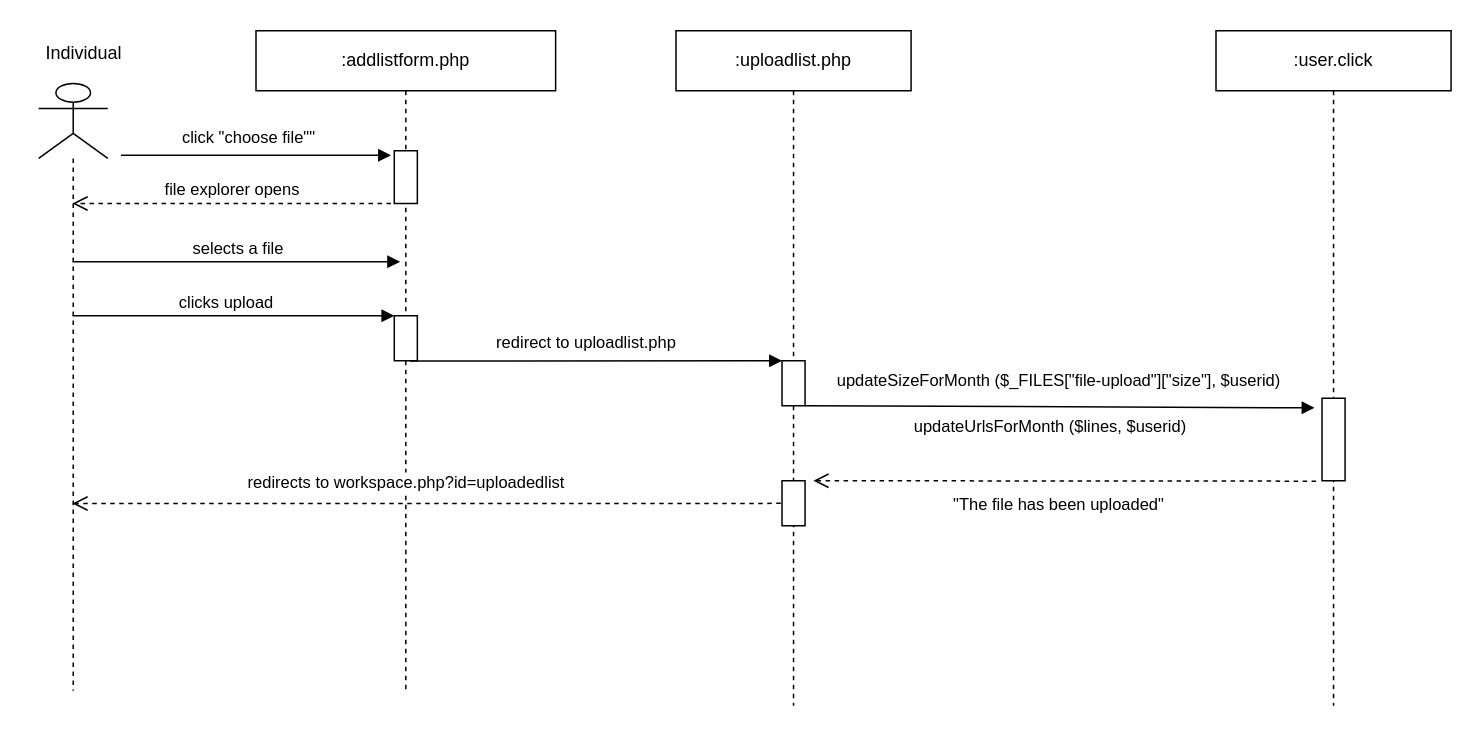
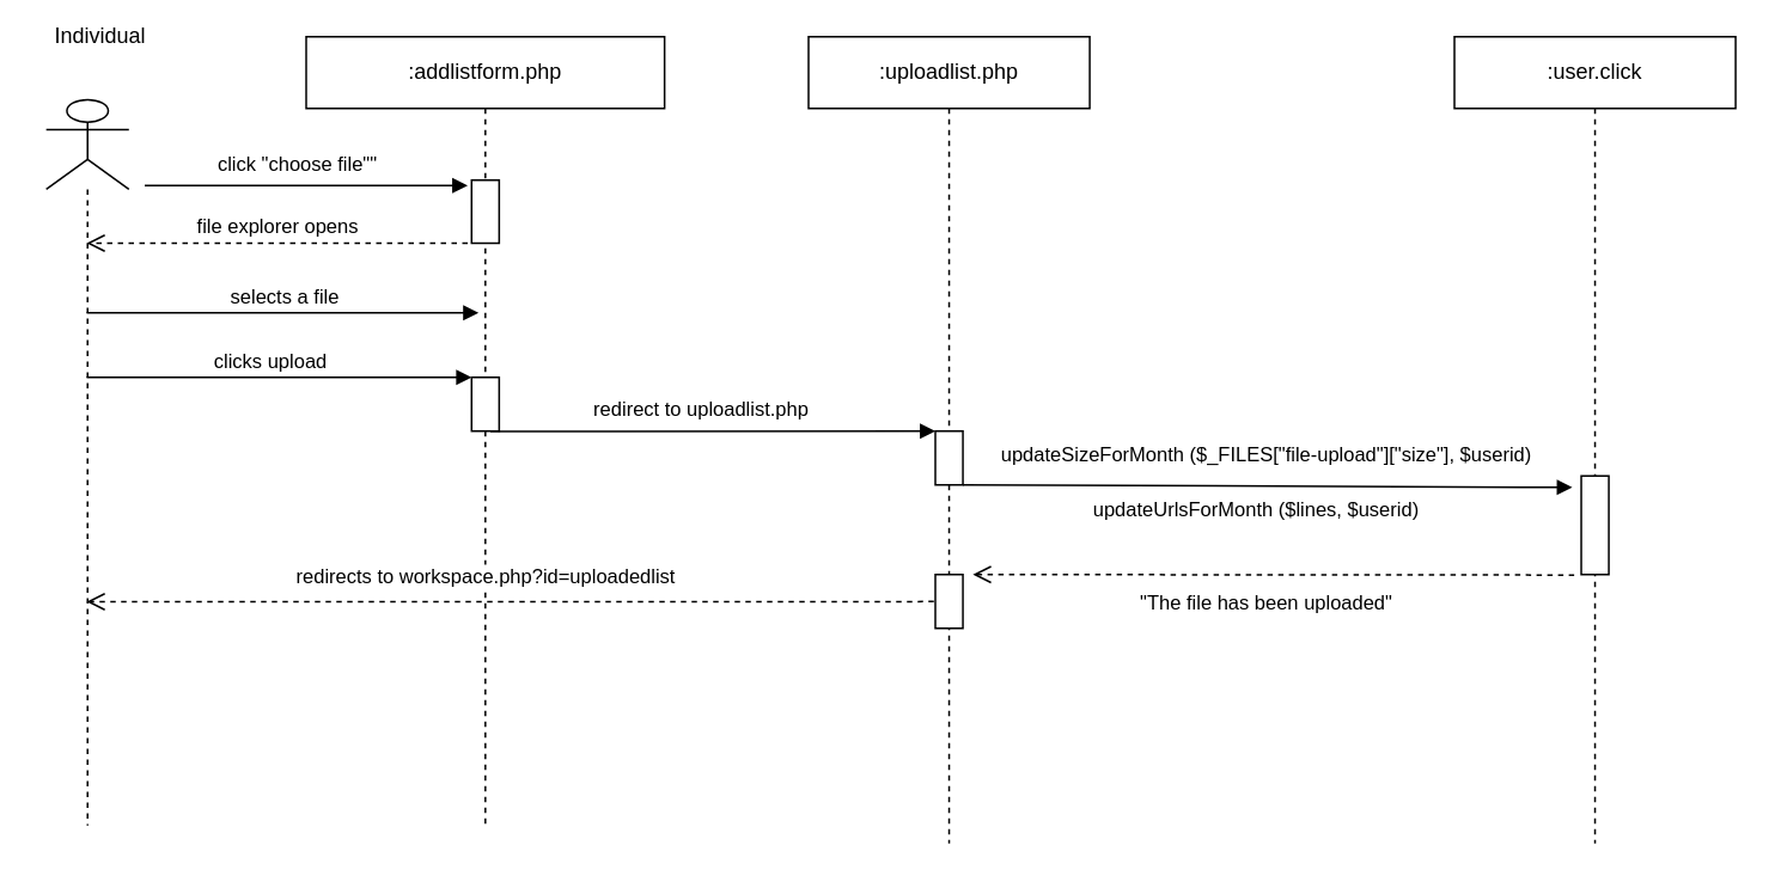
  <mxCell id="0" />
  <mxCell id="1" parent="0" />
  <mxCell id="2" value=":user.click" style="shape=umlLifeline;perimeter=lifelinePerimeter;whiteSpace=wrap;html=1;container=0;collapsible=0;recursiveResize=0;outlineConnect=0;" parent="1" vertex="1"><mxGeometry x="810" y="20" width="156.72" height="450" as="geometry" /></mxCell>
  <mxCell id="3" value="click &quot;choose file&quot;&quot;" style="html=1;verticalAlign=bottom;endArrow=block;rounded=0;elbow=vertical;" parent="1" edge="1"><mxGeometry x="-0.059" y="3" width="80" relative="1" as="geometry"><mxPoint x="80" y="103" as="sourcePoint" /><mxPoint x="260" y="103" as="targetPoint" /><mxPoint as="offset" /></mxGeometry></mxCell>
  <mxCell id="4" value="" style="shape=umlLifeline;participant=umlActor;perimeter=lifelinePerimeter;whiteSpace=wrap;html=1;container=0;collapsible=0;recursiveResize=0;verticalAlign=top;spacingTop=36;outlineConnect=0;fontFamily=Helvetica;fontSize=12;fontColor=default;align=center;strokeColor=default;fillColor=default;size=50;" parent="1" vertex="1"><mxGeometry x="25.1" y="55.14" width="46.09" height="404.86" as="geometry" /></mxCell>
- <mxCell id="5" value="Individual" style="text;html=1;align=center;verticalAlign=middle;resizable=1;points=[];autosize=1;strokeColor=none;fillColor=none;container=0;movable=1;rotatable=1;deletable=1;editable=1;connectable=1;locked=0;" parent="1" vertex="1"><mxGeometry x="20.1" y="20" width="70" height="30" as="geometry" /></mxCell>
+ <mxCell id="5" value="Individual" style="text;html=1;align=center;verticalAlign=middle;resizable=1;points=[];autosize=1;strokeColor=none;fillColor=none;container=0;movable=1;rotatable=1;deletable=1;editable=1;connectable=1;locked=0;" parent="1" vertex="1"><mxGeometry x="20.1" y="5" width="70" height="30" as="geometry" /></mxCell>
  <mxCell id="6" value=":addlistform.php" style="shape=umlLifeline;perimeter=lifelinePerimeter;whiteSpace=wrap;html=1;container=0;collapsible=0;recursiveResize=0;outlineConnect=0;" parent="1" vertex="1"><mxGeometry x="170" y="20" width="199.75" height="440" as="geometry" /></mxCell>
  <mxCell id="7" value="" style="html=1;points=[];perimeter=orthogonalPerimeter;container=0;" parent="1" vertex="1"><mxGeometry x="262.19" y="210" width="15.37" height="30" as="geometry" /></mxCell>
  <mxCell id="8" value="redirects to&amp;nbsp;workspace.php?id=uploadedlist" style="html=1;verticalAlign=bottom;endArrow=open;dashed=1;endSize=8;rounded=0;elbow=vertical;" parent="1" target="4" edge="1"><mxGeometry x="0.058" y="-5" relative="1" as="geometry"><mxPoint x="519.832" y="335" as="sourcePoint" /><mxPoint x="277.563" y="335.28" as="targetPoint" /><mxPoint as="offset" /><Array as="points"><mxPoint x="499.857" y="335.189" /></Array></mxGeometry></mxCell>
  <mxCell id="9" value="" style="html=1;points=[];perimeter=orthogonalPerimeter;container=0;" parent="1" vertex="1"><mxGeometry x="262.19" y="100" width="15.37" height="35.17" as="geometry" /></mxCell>
  <mxCell id="10" value="updateSizeForMonth ($_FILES[&quot;file-upload&quot;][&quot;size&quot;],&amp;nbsp;$userid)" style="html=1;verticalAlign=bottom;endArrow=block;rounded=0;entryX=-0.327;entryY=0.116;entryDx=0;entryDy=0;entryPerimeter=0;" parent="1" target="15" edge="1"><mxGeometry x="-0.002" y="9" width="80" relative="1" as="geometry"><mxPoint x="536.04" y="270" as="sourcePoint" /><mxPoint x="790" y="270" as="targetPoint" /><mxPoint as="offset" /></mxGeometry></mxCell>
  <mxCell id="11" value=":uploadlist.php" style="shape=umlLifeline;perimeter=lifelinePerimeter;whiteSpace=wrap;html=1;container=0;collapsible=0;recursiveResize=0;outlineConnect=0;" parent="1" vertex="1"><mxGeometry x="450" y="20" width="156.72" height="450" as="geometry" /></mxCell>
  <mxCell id="12" value="" style="html=1;points=[];perimeter=orthogonalPerimeter;container=0;" parent="1" vertex="1"><mxGeometry x="520.67" y="240" width="15.37" height="30" as="geometry" /></mxCell>
  <mxCell id="13" value="selects a file" style="html=1;verticalAlign=bottom;endArrow=block;rounded=0;elbow=vertical;entryX=0.481;entryY=0.35;entryDx=0;entryDy=0;entryPerimeter=0;" parent="1" source="4" target="6" edge="1"><mxGeometry x="0.011" width="80" relative="1" as="geometry"><mxPoint x="62.19" y="170" as="sourcePoint" /><mxPoint x="262.19" y="170" as="targetPoint" /><mxPoint as="offset" /></mxGeometry></mxCell>
  <mxCell id="14" value="" style="html=1;points=[];perimeter=orthogonalPerimeter;container=0;" parent="1" vertex="1"><mxGeometry x="520.67" y="320" width="15.37" height="30" as="geometry" /></mxCell>
  <mxCell id="15" value="" style="html=1;points=[];perimeter=orthogonalPerimeter;container=0;" parent="1" vertex="1"><mxGeometry x="880.68" y="265" width="15.37" height="55" as="geometry" /></mxCell>
  <mxCell id="16" value="&quot;The file has been uploaded&quot;" style="html=1;verticalAlign=bottom;endArrow=open;dashed=1;endSize=8;rounded=0;elbow=vertical;exitX=-0.256;exitY=1.005;exitDx=0;exitDy=0;exitPerimeter=0;entryX=1.362;entryY=0;entryDx=0;entryDy=0;entryPerimeter=0;" parent="1" source="15" target="14" edge="1"><mxGeometry x="0.025" y="25" relative="1" as="geometry"><mxPoint x="742.19" y="440" as="sourcePoint" /><mxPoint x="540" y="305" as="targetPoint" /><mxPoint as="offset" /><Array as="points" /></mxGeometry></mxCell>
  <mxCell id="17" value="file explorer opens" style="html=1;verticalAlign=bottom;endArrow=open;dashed=1;endSize=8;rounded=0;elbow=vertical;" parent="1" target="4" edge="1"><mxGeometry x="0.002" relative="1" as="geometry"><mxPoint x="260" y="135.17" as="sourcePoint" /><mxPoint x="90" y="135.17" as="targetPoint" /><mxPoint as="offset" /><Array as="points"><mxPoint x="240" y="135.17" /></Array></mxGeometry></mxCell>
  <mxCell id="18" value="redirect to&amp;nbsp;uploadlist.php" style="html=1;verticalAlign=bottom;endArrow=block;rounded=0;elbow=vertical;" parent="1" edge="1"><mxGeometry x="-0.059" y="3" width="80" relative="1" as="geometry"><mxPoint x="272.67" y="240.24" as="sourcePoint" /><mxPoint x="520.67" y="240" as="targetPoint" /><mxPoint as="offset" /></mxGeometry></mxCell>
  <mxCell id="19" value="clicks upload" style="html=1;verticalAlign=bottom;endArrow=block;rounded=0;elbow=vertical;" parent="1" source="4" edge="1"><mxGeometry x="-0.045" width="80" relative="1" as="geometry"><mxPoint x="39.19" y="210" as="sourcePoint" /><mxPoint x="262.19" y="210" as="targetPoint" /><mxPoint as="offset" /></mxGeometry></mxCell>
  <mxCell id="20" value="&lt;font style=&quot;font-size: 11px;&quot;&gt;updateUrlsForMonth ($lines, $userid)&lt;/font&gt;" style="text;whiteSpace=wrap;html=1;" parent="1" vertex="1"><mxGeometry x="606.72" y="270" width="230" height="30" as="geometry" /></mxCell>
